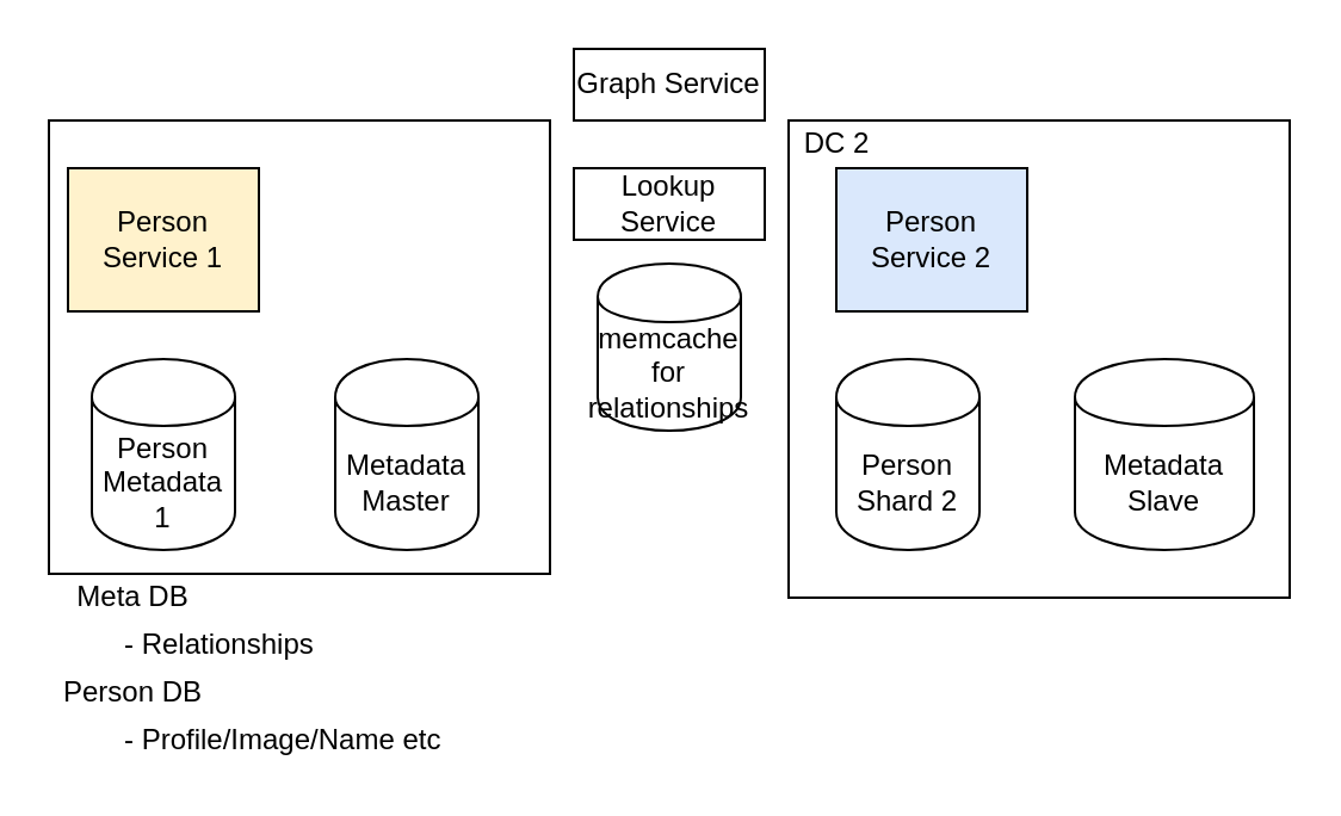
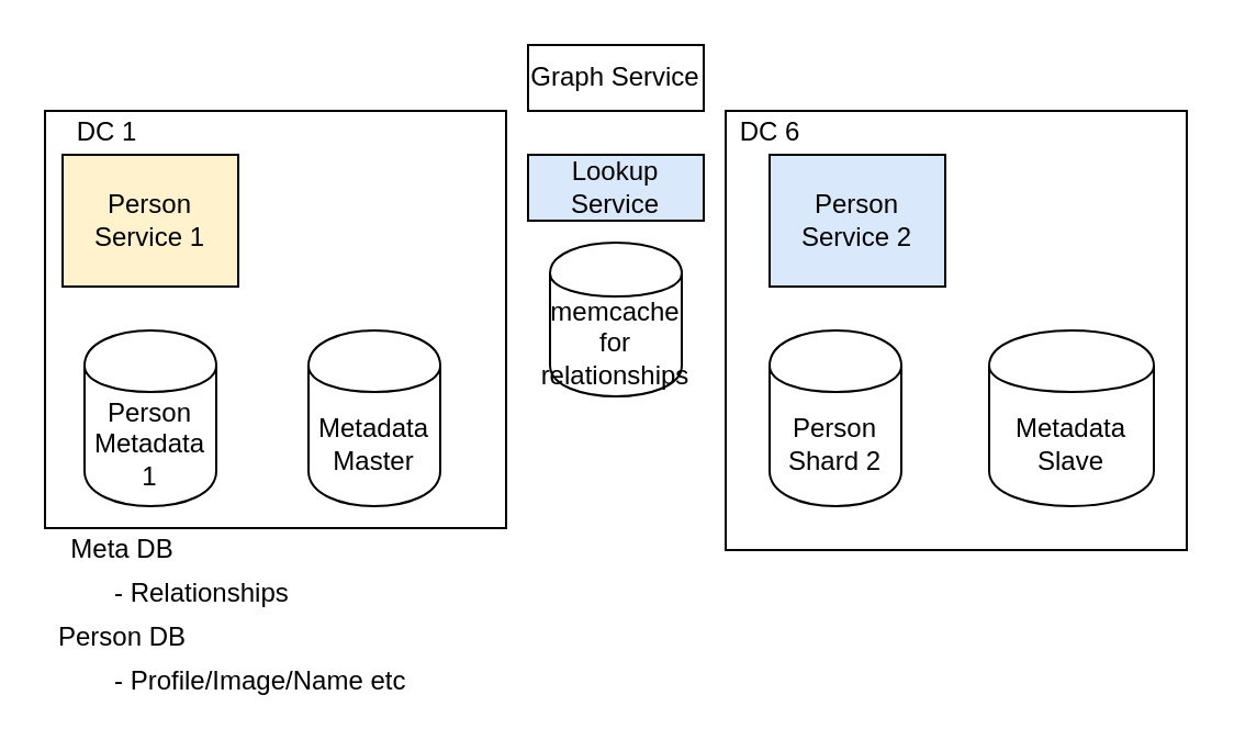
  <mxCell id="0" />
  <mxCell id="1" parent="0" />
  <mxCell id="2" value="" style="rounded=0;whiteSpace=wrap;html=1;" vertex="1" parent="1"><mxGeometry x="20" y="50" width="210" height="190" as="geometry" /></mxCell>
  <mxCell id="3" value="Person Service 1" style="rounded=0;whiteSpace=wrap;html=1;fillColor=#fff2cc;" parent="1" vertex="1"><mxGeometry x="28" y="70" width="80" height="60" as="geometry" /></mxCell>
  <mxCell id="4" value="Person Metadata 1" style="shape=cylinder;whiteSpace=wrap;html=1;boundedLbl=1;backgroundOutline=1;" vertex="1" parent="1"><mxGeometry x="38" y="150" width="60" height="80" as="geometry" /></mxCell>
+ <mxCell id="5" value="DC 1" style="text;html=1;align=center;verticalAlign=middle;resizable=0;points=[];autosize=1;" vertex="1" parent="1"><mxGeometry x="28" y="50" width="40" height="20" as="geometry" /></mxCell>
  <mxCell id="6" value="Metadata Master" style="shape=cylinder;whiteSpace=wrap;html=1;boundedLbl=1;backgroundOutline=1;" vertex="1" parent="1"><mxGeometry x="140" y="150" width="60" height="80" as="geometry" /></mxCell>
  <mxCell id="7" value="" style="rounded=0;whiteSpace=wrap;html=1;" vertex="1" parent="1"><mxGeometry x="330" y="50" width="210" height="200" as="geometry" /></mxCell>
  <mxCell id="8" value="Person Service 2" style="rounded=0;whiteSpace=wrap;html=1;fillColor=#dae8fc;" vertex="1" parent="1"><mxGeometry x="350" y="70" width="80" height="60" as="geometry" /></mxCell>
  <mxCell id="9" value="Person Shard 2" style="shape=cylinder;whiteSpace=wrap;html=1;boundedLbl=1;backgroundOutline=1;" vertex="1" parent="1"><mxGeometry x="350" y="150" width="60" height="80" as="geometry" /></mxCell>
- <mxCell id="10" value="DC 2" style="text;html=1;align=center;verticalAlign=middle;resizable=0;points=[];autosize=1;" vertex="1" parent="1"><mxGeometry x="330" y="50" width="40" height="20" as="geometry" /></mxCell>
+ <mxCell id="10" value="DC 6" style="text;html=1;align=center;verticalAlign=middle;resizable=0;points=[];autosize=1;" vertex="1" parent="1"><mxGeometry x="330" y="50" width="40" height="20" as="geometry" /></mxCell>
  <mxCell id="11" value="Metadata Slave" style="shape=cylinder;whiteSpace=wrap;html=1;boundedLbl=1;backgroundOutline=1;" vertex="1" parent="1"><mxGeometry x="450" y="150" width="75" height="80" as="geometry" /></mxCell>
  <mxCell id="12" value="Meta DB" style="text;html=1;align=center;verticalAlign=middle;resizable=0;points=[];autosize=1;" vertex="1" parent="1"><mxGeometry x="25" y="240" width="60" height="20" as="geometry" /></mxCell>
  <mxCell id="13" value="- Relationships&lt;br&gt;" style="text;html=1;align=left;verticalAlign=middle;resizable=0;points=[];autosize=1;" vertex="1" parent="1"><mxGeometry x="50" y="260" width="90" height="20" as="geometry" /></mxCell>
  <mxCell id="14" value="Person DB" style="text;html=1;align=center;verticalAlign=middle;resizable=0;points=[];autosize=1;" vertex="1" parent="1"><mxGeometry x="20" y="280" width="70" height="20" as="geometry" /></mxCell>
  <mxCell id="15" value="- Profile/Image/Name etc" style="text;html=1;align=left;verticalAlign=middle;resizable=0;points=[];autosize=1;" vertex="1" parent="1"><mxGeometry x="50" y="300" width="150" height="20" as="geometry" /></mxCell>
  <mxCell id="16" style="edgeStyle=orthogonalEdgeStyle;rounded=0;orthogonalLoop=1;jettySize=auto;html=1;exitX=0.5;exitY=1;exitDx=0;exitDy=0;" edge="1" parent="1" source="2" target="2"><mxGeometry relative="1" as="geometry" /></mxCell>
  <mxCell id="17" value="memcache&lt;br&gt;for relationships" style="shape=cylinder;whiteSpace=wrap;html=1;boundedLbl=1;backgroundOutline=1;" vertex="1" parent="1"><mxGeometry x="250" y="110" width="60" height="70" as="geometry" /></mxCell>
  <mxCell id="18" value="Graph Service" style="rounded=0;whiteSpace=wrap;html=1;" vertex="1" parent="1"><mxGeometry x="240" y="20" width="80" height="30" as="geometry" /></mxCell>
- <mxCell id="19" value="Lookup Service" style="rounded=0;whiteSpace=wrap;html=1;" vertex="1" parent="1"><mxGeometry x="240" y="70" width="80" height="30" as="geometry" /></mxCell>
+ <mxCell id="19" value="Lookup Service" style="rounded=0;whiteSpace=wrap;html=1;fillColor=#dae8fc;" vertex="1" parent="1"><mxGeometry x="240" y="70" width="80" height="30" as="geometry" /></mxCell>
